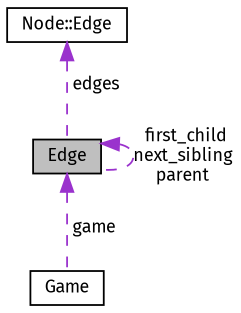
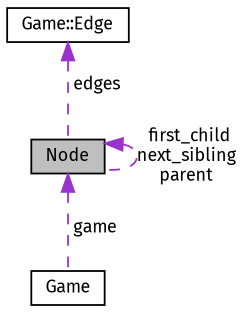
  digraph {
    fontname="Fira Sans"
    node [color=black fillcolor=white fontname="Fira Sans" fontsize=10 shape=record style=filled]
    edge [color=darkorchid3 dir=back fontname="Fira Sans" fontsize=10 labelfontname=Helvetica labelfontsize=10 style=dashed]
-   n1 [fillcolor=grey75 fontcolor=black height=0.2 label="Edge" width=0.4]
+   n1 [fillcolor=grey75 fontcolor=black height=0.2 label="Node" width=0.4]
    n2 [height=0.2 label=Game width=0.4]
-   n3 [height=0.2 label="Node::Edge" width=0.4]
+   n3 [height=0.2 label="Game::Edge" width=0.4]
    n1 -> n1 [label=" first_child\nnext_sibling\nparent"]
    n1 -> n2 [label=" game"]
    n3 -> n1 [label=" edges"]
  }
